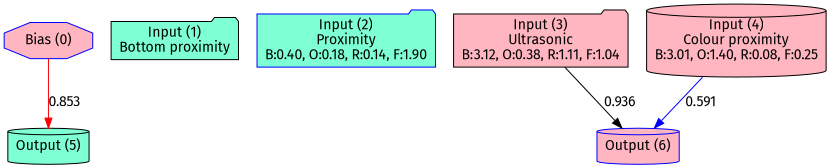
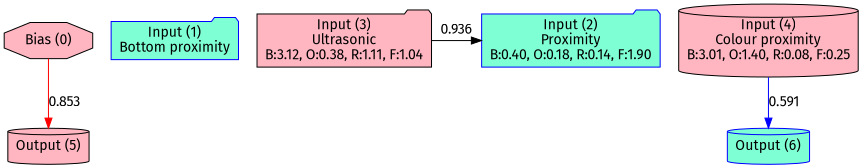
  digraph {
    fontname="Fira Sans"
    node [color=black fillcolor=lightpink fontname="Fira Sans" shape=folder style=filled]
    edge [fontname="Fira Sans"]
-   n1 [color=blue label="Bias (0)" shape=octagon]
-   n2 [fillcolor=aquamarine label="Input (1)\nBottom proximity"]
+   n1 [label="Bias (0)" shape=octagon]
+   n2 [color=blue fillcolor=aquamarine label="Input (1)\nBottom proximity"]
    n3 [color=blue fillcolor=aquamarine label="Input (2)\nProximity\nB:0.40, O:0.18, R:0.14, F:1.90"]
    n4 [label="Input (3)\nUltrasonic\nB:3.12, O:0.38, R:1.11, F:1.04"]
    n5 [label="Input (4)\nColour proximity\nB:3.01, O:1.40, R:0.08, F:0.25" shape=cylinder]
-   n6 [fillcolor=aquamarine label="Output (5)" shape=cylinder]
-   n7 [color=blue label="Output (6)" shape=cylinder]
+   n6 [label="Output (5)" shape=cylinder]
+   n7 [color=blue fillcolor=aquamarine label="Output (6)" shape=cylinder]
    subgraph sub_1 {
      rank=same
      n1
      n2
      n3
      n4
      n5
    }
    subgraph sub_2 {
      rank=same
      n6
      n7
    }
    n1 -> n6 [color=red label=0.853]
-   n4 -> n7 [color=black label=0.936]
+   n4 -> n3 [color=black label=0.936]
    n5 -> n7 [color=blue label=0.591]
  }
